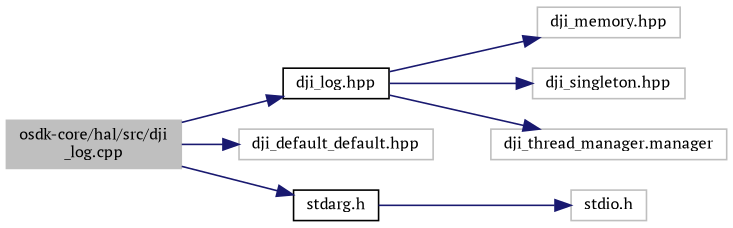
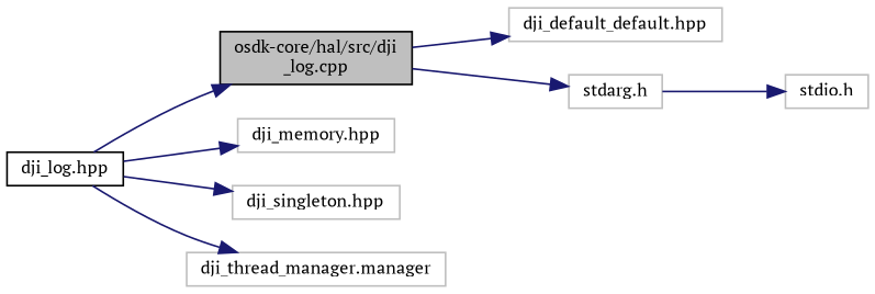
  digraph {
    fontname="PT Serif"
    rankdir=LR
    node [color=grey75 fillcolor=white fontname="PT Serif" fontsize=10 shape=record style=filled]
    edge [color=midnightblue fontname="PT Serif" fontsize=10 labelfontname=Helvetica labelfontsize=10 style=solid]
-   n1 [fillcolor=grey75 fontcolor=black height=0.2 label="osdk-core/hal/src/dji\l_log.cpp" width=0.4]
+   n1 [color=black fillcolor=grey75 fontcolor=black height=0.2 label="osdk-core/hal/src/dji\l_log.cpp" width=0.4]
    n2 [color=black height=0.2 label="dji_log.hpp" width=0.4]
    n3 [height=0.2 label="dji_default_default.hpp" width=0.4]
-   n4 [color=black height=0.2 label="stdarg.h" width=0.4]
+   n4 [height=0.2 label="stdarg.h" width=0.4]
    n5 [height=0.2 label="dji_memory.hpp" width=0.4]
    n6 [height=0.2 label="dji_singleton.hpp" width=0.4]
    n7 [height=0.2 label="dji_thread_manager.manager" width=0.4]
    n8 [height=0.2 label="stdio.h" width=0.4]
-   n1 -> n2
+   n2 -> n1
    n1 -> n3
    n1 -> n4
    n2 -> n5
    n2 -> n6
    n2 -> n7
    n4 -> n8
  }
